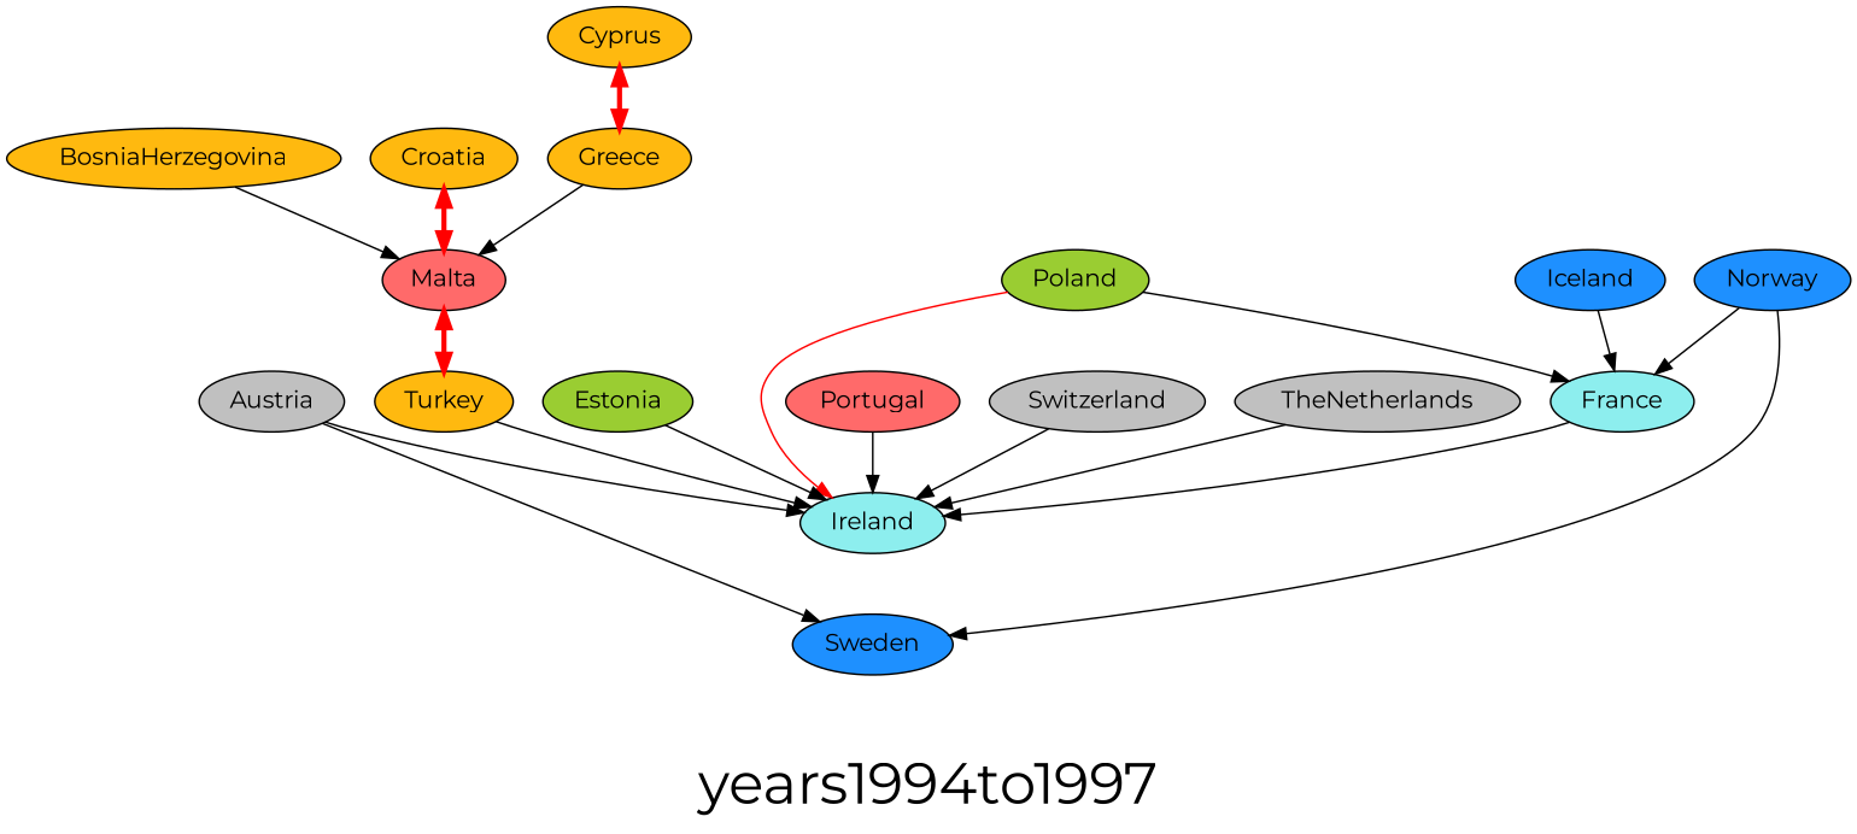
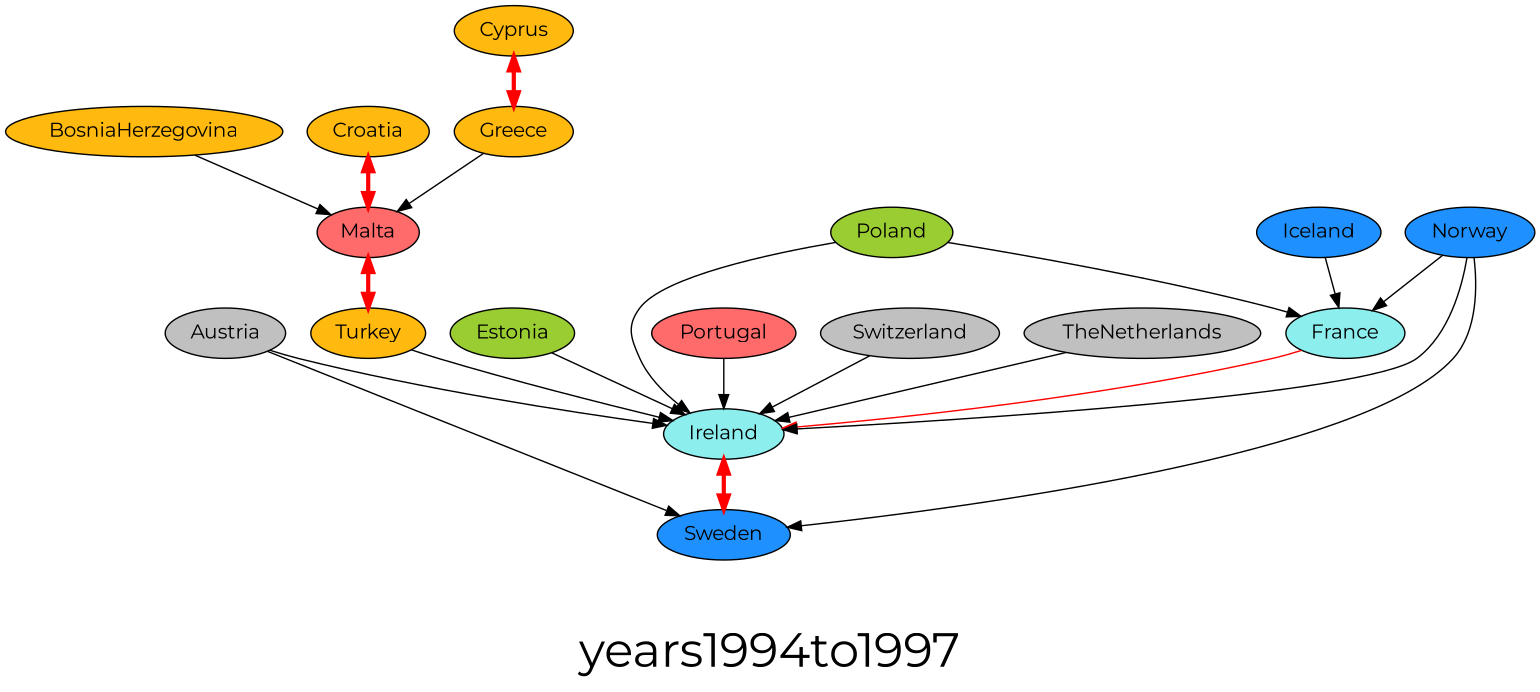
  digraph {
    fontname=Montserrat
    fontsize=34
    label=years1994to1997
    node [fillcolor=darkgoldenrod1 fontname=Montserrat style=filled]
    edge [fontname=Montserrat]
    Austria [fillcolor=gray]
    Ireland [fillcolor=darkslategray2]
    Sweden [fillcolor=dodgerblue]
    Poland [fillcolor=olivedrab3]
    France [fillcolor=darkslategray2]
    Malta [fillcolor=indianred1]
    BosniaHerzegovina
    Turkey
    Croatia
    Cyprus
    Greece
    Estonia [fillcolor=olivedrab3]
    Iceland [fillcolor=dodgerblue]
    Norway [fillcolor=dodgerblue]
    Portugal [fillcolor=indianred1]
    Switzerland [fillcolor=gray]
    TheNetherlands [fillcolor=gray]
    Austria -> Ireland
    Austria -> Sweden
-   Poland -> Ireland [color=red]
+   Ireland -> Sweden [color=red dir=both penwidth=3]
+   Poland -> Ireland
    Poland -> France
-   France -> Ireland
+   France -> Ireland [color=red]
    Malta -> Turkey [color=red dir=both penwidth=3]
    BosniaHerzegovina -> Malta
    Turkey -> Ireland
    Croatia -> Malta [color=red dir=both penwidth=3]
    Cyprus -> Greece [color=red dir=both penwidth=3]
    Greece -> Malta
    Estonia -> Ireland
    Iceland -> France
+   Norway -> Ireland
    Norway -> Sweden
    Norway -> France
    Portugal -> Ireland
    Switzerland -> Ireland
    TheNetherlands -> Ireland
  }
